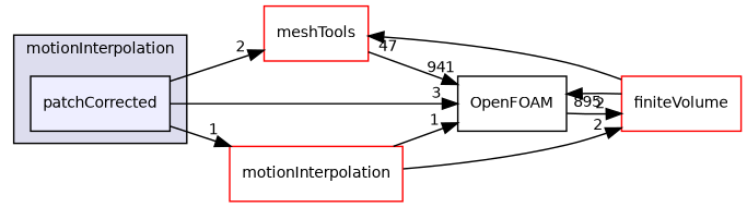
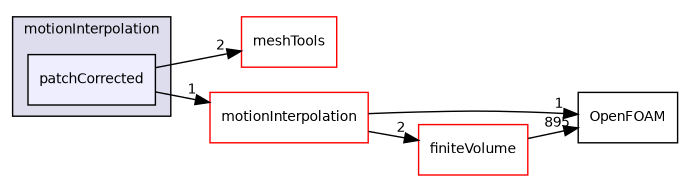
  digraph {
    compound=true
    rankdir=LR
    node [fontname=Helvetica fontsize=10 shape=box color=red]
    edge [headlabel=2 labeldistance=1.5 labelfontname=Helvetica labelfontsize=10]
    n1 [fillcolor="#eeeeff" label=patchCorrected pencolor=black style=filled color=""]
    n2 [label=meshTools]
    n3 [label=motionInterpolation]
    n4 [color=black label=OpenFOAM]
    n5 [label=finiteVolume]
    subgraph cluster_1 {
      bgcolor="#ddddee"
      fontname=Helvetica
      fontsize=10
      label=motionInterpolation
      pencolor=black
      n1
    }
    n1 -> n2
    n1 -> n3 [headlabel=1]
-   n1 -> n4 [headlabel=3]
-   n2 -> n4 [headlabel=941]
    n3 -> n4 [headlabel=1]
    n3 -> n5
-   n4 -> n5
-   n5 -> n2 [headlabel=47]
    n5 -> n4 [headlabel=895]
  }
